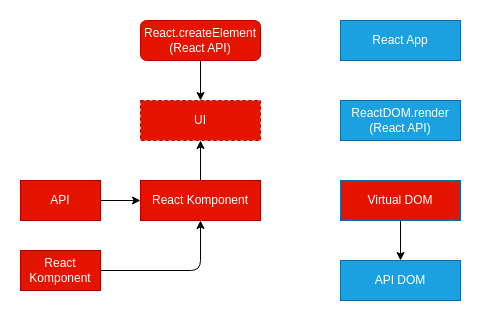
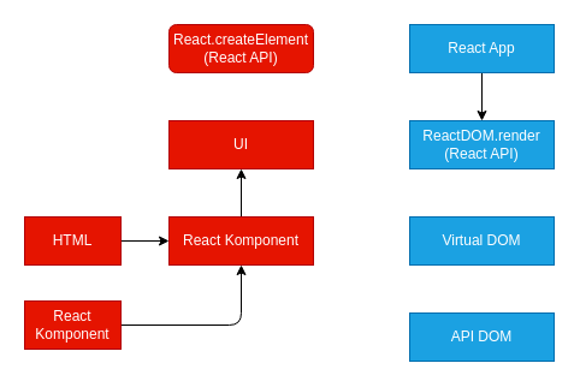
  <mxCell id="0" />
  <mxCell id="1" parent="0" />
  <mxCell id="2" style="edgeStyle=none;html=1;entryX=0;entryY=0.5;entryDx=0;entryDy=0;" edge="1" parent="1" source="3" target="7"><mxGeometry relative="1" as="geometry" /></mxCell>
- <mxCell id="3" value="API" style="rounded=0;whiteSpace=wrap;html=1;fillColor=#e51400;strokeColor=#B20000;fontColor=#ffffff;" vertex="1" parent="1"><mxGeometry x="20" y="180" width="80" height="40" as="geometry" /></mxCell>
+ <mxCell id="3" value="HTML" style="rounded=0;whiteSpace=wrap;html=1;fillColor=#e51400;strokeColor=#B20000;fontColor=#ffffff;" vertex="1" parent="1"><mxGeometry x="20" y="180" width="80" height="40" as="geometry" /></mxCell>
  <mxCell id="4" style="edgeStyle=none;html=1;entryX=0.5;entryY=1;entryDx=0;entryDy=0;" edge="1" parent="1" source="5" target="7"><mxGeometry relative="1" as="geometry"><Array as="points"><mxPoint x="200" y="270" /></Array></mxGeometry></mxCell>
  <mxCell id="5" value="React Komponent" style="rounded=0;whiteSpace=wrap;html=1;fillColor=#e51400;strokeColor=#B20000;fontColor=#ffffff;" vertex="1" parent="1"><mxGeometry x="20" y="250" width="80" height="40" as="geometry" /></mxCell>
  <mxCell id="6" style="edgeStyle=none;html=1;entryX=0.5;entryY=1;entryDx=0;entryDy=0;" edge="1" parent="1" source="7" target="8"><mxGeometry relative="1" as="geometry" /></mxCell>
  <mxCell id="7" value="React Komponent" style="rounded=0;whiteSpace=wrap;html=1;fillColor=#e51400;strokeColor=#B20000;fontColor=#ffffff;" vertex="1" parent="1"><mxGeometry x="140" y="180" width="120" height="40" as="geometry" /></mxCell>
- <mxCell id="8" value="UI" style="rounded=0;whiteSpace=wrap;html=1;fillColor=#e51400;strokeColor=#B20000;fontColor=#ffffff;dashed=1;" vertex="1" parent="1"><mxGeometry x="140" y="100" width="120" height="40" as="geometry" /></mxCell>
- <mxCell id="9" style="edgeStyle=none;html=1;entryX=0.5;entryY=0;entryDx=0;entryDy=0;" edge="1" parent="1" source="10" target="8"><mxGeometry relative="1" as="geometry" /></mxCell>
+ <mxCell id="8" value="UI" style="rounded=0;whiteSpace=wrap;html=1;fillColor=#e51400;strokeColor=#B20000;fontColor=#ffffff;" vertex="1" parent="1"><mxGeometry x="140" y="100" width="120" height="40" as="geometry" /></mxCell>
  <mxCell id="10" value="React.createElement&lt;br&gt;(React API)" style="whiteSpace=wrap;html=1;fillColor=#e51400;strokeColor=#B20000;fontColor=#ffffff;rounded=1;" vertex="1" parent="1"><mxGeometry x="140" y="20" width="120" height="40" as="geometry" /></mxCell>
+ <mxCell id="11" style="edgeStyle=none;html=1;entryX=0.5;entryY=0;entryDx=0;entryDy=0;" edge="1" parent="1" source="12" target="13"><mxGeometry relative="1" as="geometry" /></mxCell>
  <mxCell id="12" value="React App" style="rounded=0;whiteSpace=wrap;html=1;fillColor=#1ba1e2;fontColor=#ffffff;strokeColor=#006EAF;" vertex="1" parent="1"><mxGeometry x="340" y="20" width="120" height="40" as="geometry" /></mxCell>
  <mxCell id="13" value="ReactDOM.render&lt;br&gt;(React API)" style="rounded=0;whiteSpace=wrap;html=1;fillColor=#1ba1e2;fontColor=#ffffff;strokeColor=#006EAF;" vertex="1" parent="1"><mxGeometry x="340" y="100" width="120" height="40" as="geometry" /></mxCell>
- <mxCell id="14" style="edgeStyle=none;html=1;entryX=0.5;entryY=0;entryDx=0;entryDy=0;" edge="1" parent="1" source="15" target="16"><mxGeometry relative="1" as="geometry" /></mxCell>
- <mxCell id="15" value="Virtual DOM" style="rounded=0;whiteSpace=wrap;html=1;fillColor=#e51400;fontColor=#ffffff;strokeColor=#006EAF;" vertex="1" parent="1"><mxGeometry x="340" y="180" width="120" height="40" as="geometry" /></mxCell>
+ <mxCell id="15" value="Virtual DOM" style="rounded=0;whiteSpace=wrap;html=1;fillColor=#1ba1e2;fontColor=#ffffff;strokeColor=#006EAF;" vertex="1" parent="1"><mxGeometry x="340" y="180" width="120" height="40" as="geometry" /></mxCell>
  <mxCell id="16" value="API DOM" style="rounded=0;whiteSpace=wrap;html=1;fillColor=#1ba1e2;fontColor=#ffffff;strokeColor=#006EAF;" vertex="1" parent="1"><mxGeometry x="340" y="260" width="120" height="40" as="geometry" /></mxCell>
